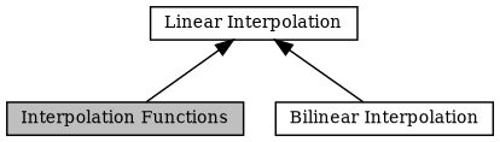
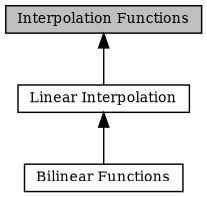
  digraph {
    fontname="DejaVu Serif"
    rankdir=TB
    node [color=black fillcolor=white fontname="DejaVu Serif" fontsize=10 shape=box style=filled]
    edge [dir=back fontname="DejaVu Serif" fontsize=10 labelfontname=Helvetica labelfontsize=10 shape=plaintext style=solid]
    n1 [fillcolor=grey75 fontcolor=black height=0.2 label="Interpolation Functions" width=0.4]
    n2 [height=0.2 label="Linear Interpolation" width=0.4]
-   n3 [height=0.2 label="Bilinear Interpolation" width=0.4]
-   n2 -> n1
+   n3 [height=0.2 label="Bilinear Functions" width=0.4]
+   n1 -> n2
    n2 -> n3
  }
